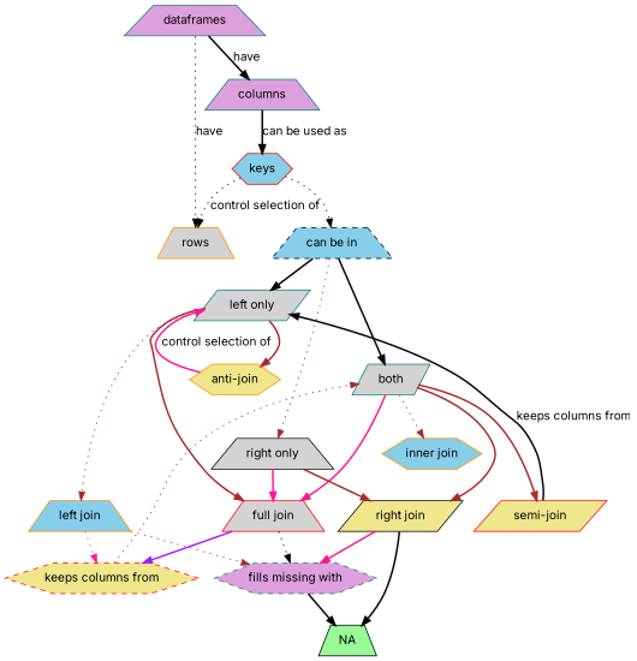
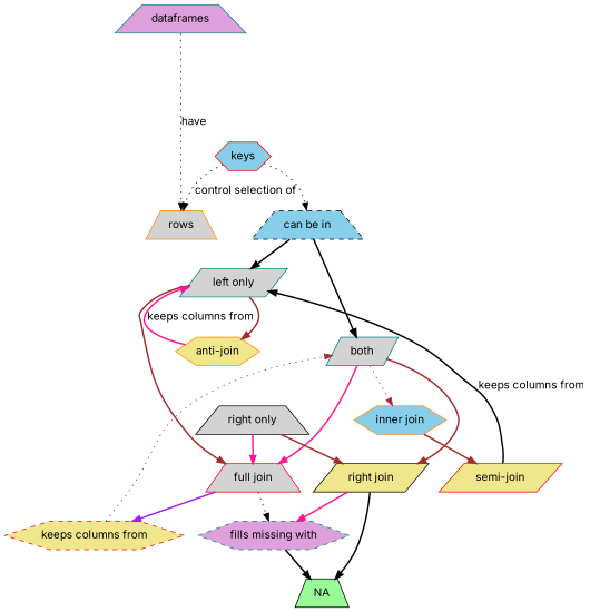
  digraph {
    fontname=Inter
    node [color=teal fillcolor=lightgrey fontname=Inter shape=trapezium style=filled]
    edge [color=black fontname=Inter style=bold]
    dataframes [fillcolor=plum]
    rows [color=darkorange]
-   columns [fillcolor=plum]
    keys [color=red fillcolor=skyblue shape=hexagon]
    "can be in" [color=black fillcolor=skyblue style="dashed,filled"]
    "left only" [shape=parallelogram]
    both [shape=parallelogram]
    "right only" [color=black]
-   "left join" [color=darkorange fillcolor=skyblue]
    "full join" [color=red]
    "anti-join" [color=darkorange fillcolor=khaki shape=hexagon]
    "inner join" [color=darkorange fillcolor=skyblue shape=hexagon]
    "right join" [color=black fillcolor=khaki shape=parallelogram]
    "semi-join" [color=red fillcolor=khaki shape=parallelogram]
    "keeps columns from" [color=red fillcolor=khaki shape=hexagon style="dashed,filled"]
    "fills missing with" [fillcolor=plum shape=hexagon style="dashed,filled"]
    NA [color=black fillcolor=palegreen]
    dataframes -> rows [label=have style=dotted]
-   dataframes -> columns [label=have]
-   columns -> keys [label="can be used as"]
    keys -> rows [label="control selection of" style=dotted]
    keys -> "can be in" [style=dotted]
    "can be in" -> "left only"
    "can be in" -> both
-   "can be in" -> "right only" [color=brown style=dotted]
    "left only" -> both [style=invis color=""]
-   "left only" -> "left join" [color=brown style=dotted]
    "left only" -> "full join" [color=brown]
    "left only" -> "anti-join" [color=brown]
    both -> "right only" [style=invis color=""]
    both -> "full join" [color=deeppink]
    both -> "inner join" [color=brown style=dotted]
    both -> "right join" [color=brown]
-   both -> "semi-join" [color=brown]
+   "inner join" -> "semi-join" [color=brown]
    "right only" -> "full join" [color=deeppink]
    "right only" -> "right join" [color=brown]
-   "left join" -> "keeps columns from" [color=deeppink style=dotted]
-   "left join" -> "fills missing with" [color=brown style=dotted]
    "full join" -> "keeps columns from" [color=purple]
    "full join" -> "fills missing with" [style=dotted]
-   "anti-join" -> "left only" [color=deeppink label="control selection of"]
+   "anti-join" -> "left only" [color=deeppink label="keeps columns from"]
    "inner join" -> "full join" [style=invis color=""]
    "right join" -> "fills missing with" [color=deeppink]
    "right join" -> NA
    "semi-join" -> "left only" [label="keeps columns from"]
    "keeps columns from" -> both [color=brown style=dotted]
    "fills missing with" -> NA
  }
